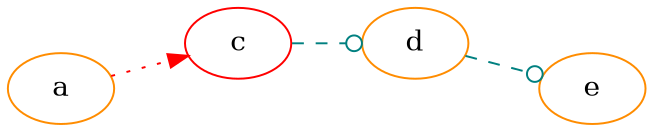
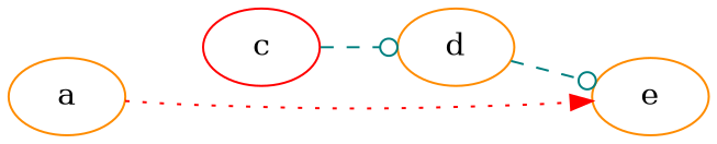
  digraph {
    rankdir=LR
    node [color=darkorange]
    edge [arrowhead=odot color=teal style=dashed]
    n1 [label=a]
    n2 [color=red label=c]
    n3 [label=d]
    n4 [label=e]
-   n1 -> n2 [arrowhead=normal color=red style=dotted]
+   n1 -> n4 [arrowhead=normal color=red style=dotted]
    n2 -> n3
    n3 -> n4
  }
